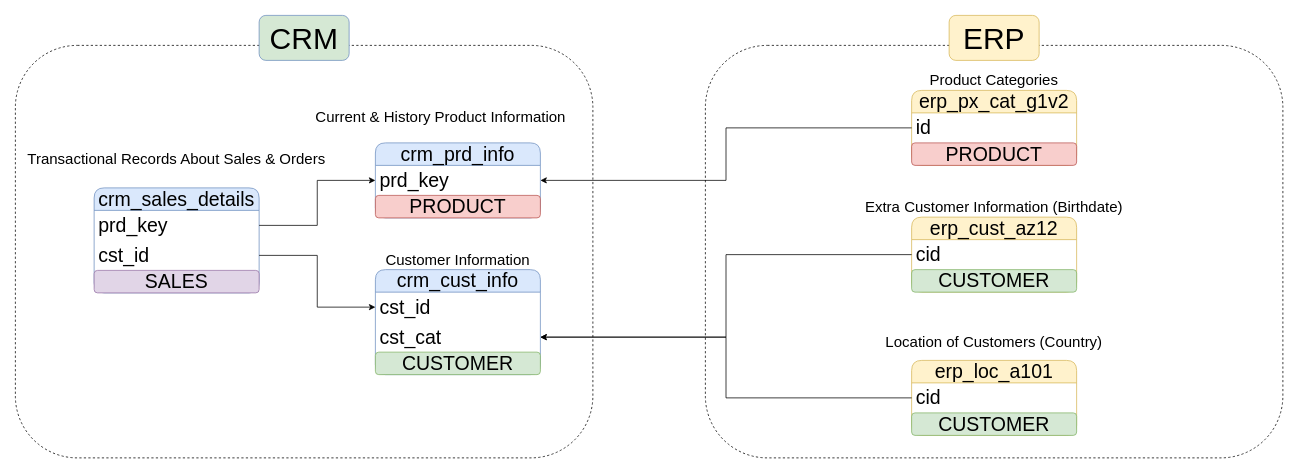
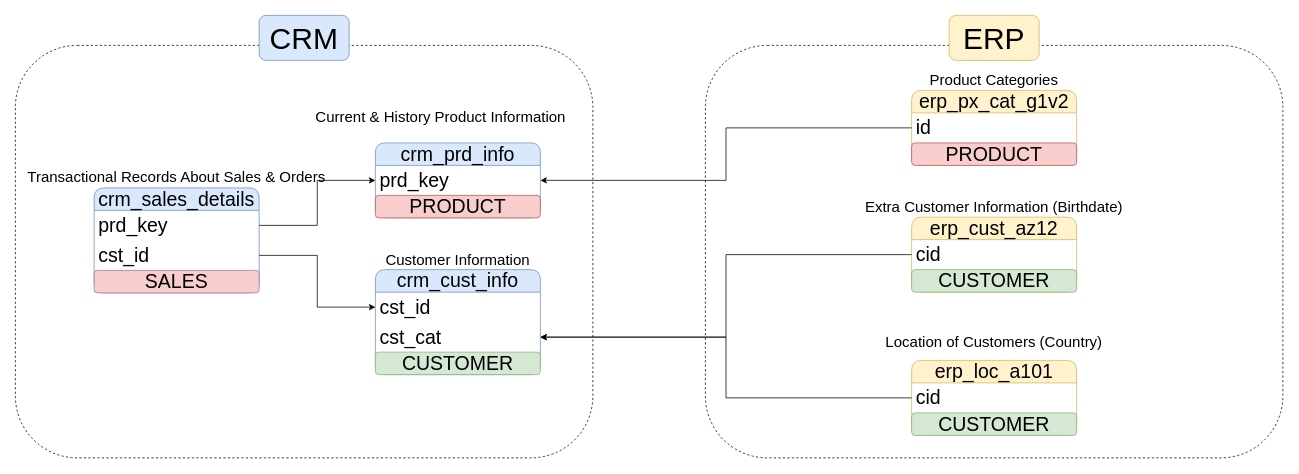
  <mxCell id="0" />
  <mxCell id="1" parent="0" />
  <mxCell id="2" value="" style="rounded=1;whiteSpace=wrap;html=1;fillColor=none;dashed=1;" parent="1" vertex="1"><mxGeometry x="20" y="60" width="770" height="550" as="geometry" /></mxCell>
  <mxCell id="3" value="" style="rounded=1;whiteSpace=wrap;html=1;fillColor=none;dashed=1;" parent="1" vertex="1"><mxGeometry x="940" y="60" width="770" height="550" as="geometry" /></mxCell>
  <mxCell id="4" value="crm_cust_info" style="swimlane;fontStyle=0;childLayout=stackLayout;horizontal=1;startSize=30;horizontalStack=0;resizeParent=1;resizeParentMax=0;resizeLast=0;collapsible=1;marginBottom=0;whiteSpace=wrap;html=1;rounded=1;fillColor=#dae8fc;strokeColor=#6c8ebf;fontSize=26;" parent="1" vertex="1"><mxGeometry x="500" y="359" width="220" height="140" as="geometry" /></mxCell>
  <mxCell id="5" value="cst_id" style="text;strokeColor=none;fillColor=none;align=left;verticalAlign=middle;spacingLeft=4;spacingRight=4;overflow=hidden;points=[[0,0.5],[1,0.5]];portConstraint=eastwest;rotatable=0;whiteSpace=wrap;html=1;fontSize=26;" parent="4" vertex="1"><mxGeometry y="30" width="220" height="40" as="geometry" /></mxCell>
  <mxCell id="6" value="cst_cat" style="text;strokeColor=none;fillColor=none;align=left;verticalAlign=middle;spacingLeft=4;spacingRight=4;overflow=hidden;points=[[0,0.5],[1,0.5]];portConstraint=eastwest;rotatable=0;whiteSpace=wrap;html=1;fontSize=26;" parent="4" vertex="1"><mxGeometry y="70" width="220" height="40" as="geometry" /></mxCell>
  <mxCell id="7" value="&lt;span style=&quot;font-size: 26px;&quot;&gt;CUSTOMER&lt;/span&gt;" style="rounded=1;whiteSpace=wrap;html=1;fillColor=#d5e8d4;strokeColor=#82b366;" vertex="1" parent="4"><mxGeometry y="110" width="220" height="30" as="geometry" /></mxCell>
  <mxCell id="8" value="&lt;font style=&quot;font-size: 20px;&quot;&gt;Customer Information&lt;/font&gt;" style="text;html=1;align=center;verticalAlign=middle;whiteSpace=wrap;rounded=0;" parent="1" vertex="1"><mxGeometry x="500" y="330" width="220" height="30" as="geometry" /></mxCell>
  <mxCell id="9" value="crm_prd_info" style="swimlane;fontStyle=0;childLayout=stackLayout;horizontal=1;startSize=30;horizontalStack=0;resizeParent=1;resizeParentMax=0;resizeLast=0;collapsible=1;marginBottom=0;whiteSpace=wrap;html=1;rounded=1;fillColor=#dae8fc;strokeColor=#6c8ebf;fontSize=26;" parent="1" vertex="1"><mxGeometry x="500" y="190" width="220" height="100" as="geometry" /></mxCell>
  <mxCell id="10" value="prd_key" style="text;strokeColor=none;fillColor=none;align=left;verticalAlign=middle;spacingLeft=4;spacingRight=4;overflow=hidden;points=[[0,0.5],[1,0.5]];portConstraint=eastwest;rotatable=0;whiteSpace=wrap;html=1;fontSize=26;" parent="9" vertex="1"><mxGeometry y="30" width="220" height="40" as="geometry" /></mxCell>
  <mxCell id="11" value="&lt;font style=&quot;font-size: 26px;&quot;&gt;PRODUCT&lt;/font&gt;" style="rounded=1;whiteSpace=wrap;html=1;fillColor=#f8cecc;strokeColor=#b85450;" vertex="1" parent="9"><mxGeometry y="70" width="220" height="30" as="geometry" /></mxCell>
  <mxCell id="12" value="&lt;font style=&quot;font-size: 20px;&quot;&gt;Current &amp;amp; History Product Information&amp;nbsp;&lt;/font&gt;" style="text;html=1;align=center;verticalAlign=middle;whiteSpace=wrap;rounded=0;" parent="1" vertex="1"><mxGeometry x="410" y="140" width="360" height="30" as="geometry" /></mxCell>
  <mxCell id="13" value="crm_sales_details" style="swimlane;fontStyle=0;childLayout=stackLayout;horizontal=1;startSize=30;horizontalStack=0;resizeParent=1;resizeParentMax=0;resizeLast=0;collapsible=1;marginBottom=0;whiteSpace=wrap;html=1;rounded=1;fillColor=#dae8fc;strokeColor=#6c8ebf;fontSize=26;" parent="1" vertex="1"><mxGeometry x="125" y="250" width="220" height="140" as="geometry" /></mxCell>
  <mxCell id="14" value="prd_key" style="text;strokeColor=none;fillColor=none;align=left;verticalAlign=middle;spacingLeft=4;spacingRight=4;overflow=hidden;points=[[0,0.5],[1,0.5]];portConstraint=eastwest;rotatable=0;whiteSpace=wrap;html=1;fontSize=26;" parent="13" vertex="1"><mxGeometry y="30" width="220" height="40" as="geometry" /></mxCell>
  <mxCell id="15" value="cst_id" style="text;strokeColor=none;fillColor=none;align=left;verticalAlign=middle;spacingLeft=4;spacingRight=4;overflow=hidden;points=[[0,0.5],[1,0.5]];portConstraint=eastwest;rotatable=0;whiteSpace=wrap;html=1;fontSize=26;" parent="13" vertex="1"><mxGeometry y="70" width="220" height="40" as="geometry" /></mxCell>
- <mxCell id="16" value="&lt;span style=&quot;font-size: 26px;&quot;&gt;SALES&lt;/span&gt;" style="rounded=1;whiteSpace=wrap;html=1;fillColor=#e1d5e7;strokeColor=#9673a6;" vertex="1" parent="13"><mxGeometry y="110" width="220" height="30" as="geometry" /></mxCell>
- <mxCell id="17" value="&lt;font style=&quot;font-size: 20px;&quot;&gt;Transactional Records About Sales &amp;amp; Orders&lt;/font&gt;" style="text;html=1;align=center;verticalAlign=middle;whiteSpace=wrap;rounded=0;" parent="1" vertex="1"><mxGeometry x="30" y="195" width="410" height="30" as="geometry" /></mxCell>
+ <mxCell id="16" value="&lt;span style=&quot;font-size: 26px;&quot;&gt;SALES&lt;/span&gt;" style="rounded=1;whiteSpace=wrap;html=1;fillColor=#f8cecc;strokeColor=#9673a6;" vertex="1" parent="13"><mxGeometry y="110" width="220" height="30" as="geometry" /></mxCell>
+ <mxCell id="17" value="&lt;font style=&quot;font-size: 20px;&quot;&gt;Transactional Records About Sales &amp;amp; Orders&lt;/font&gt;" style="text;html=1;align=center;verticalAlign=middle;whiteSpace=wrap;rounded=0;" parent="1" vertex="1"><mxGeometry x="30" y="220" width="410" height="30" as="geometry" /></mxCell>
  <mxCell id="18" style="edgeStyle=orthogonalEdgeStyle;rounded=0;orthogonalLoop=1;jettySize=auto;html=1;entryX=0;entryY=0.5;entryDx=0;entryDy=0;exitX=1;exitY=0.5;exitDx=0;exitDy=0;" parent="1" source="15" target="5" edge="1"><mxGeometry relative="1" as="geometry" /></mxCell>
  <mxCell id="19" style="edgeStyle=orthogonalEdgeStyle;rounded=0;orthogonalLoop=1;jettySize=auto;html=1;entryX=0;entryY=0.5;entryDx=0;entryDy=0;" parent="1" source="14" target="10" edge="1"><mxGeometry relative="1" as="geometry" /></mxCell>
  <mxCell id="20" value="erp_cust_az12" style="swimlane;fontStyle=0;childLayout=stackLayout;horizontal=1;startSize=30;horizontalStack=0;resizeParent=1;resizeParentMax=0;resizeLast=0;collapsible=1;marginBottom=0;whiteSpace=wrap;html=1;rounded=1;fillColor=#fff2cc;strokeColor=#d6b656;fontSize=26;" parent="1" vertex="1"><mxGeometry x="1215" y="289" width="220" height="100" as="geometry" /></mxCell>
  <mxCell id="21" value="cid" style="text;strokeColor=none;fillColor=none;align=left;verticalAlign=middle;spacingLeft=4;spacingRight=4;overflow=hidden;points=[[0,0.5],[1,0.5]];portConstraint=eastwest;rotatable=0;whiteSpace=wrap;html=1;fontSize=26;" parent="20" vertex="1"><mxGeometry y="30" width="220" height="40" as="geometry" /></mxCell>
  <mxCell id="22" value="&lt;span style=&quot;font-size: 26px;&quot;&gt;CUSTOMER&lt;/span&gt;" style="rounded=1;whiteSpace=wrap;html=1;fillColor=#d5e8d4;strokeColor=#82b366;" vertex="1" parent="20"><mxGeometry y="70" width="220" height="30" as="geometry" /></mxCell>
  <mxCell id="23" value="&lt;font style=&quot;font-size: 20px;&quot;&gt;Extra Customer Information (Birthdate)&lt;/font&gt;" style="text;html=1;align=center;verticalAlign=middle;whiteSpace=wrap;rounded=0;" parent="1" vertex="1"><mxGeometry x="1140" y="259" width="370" height="30" as="geometry" /></mxCell>
  <mxCell id="24" style="edgeStyle=orthogonalEdgeStyle;rounded=0;orthogonalLoop=1;jettySize=auto;html=1;entryX=1;entryY=0.5;entryDx=0;entryDy=0;" parent="1" source="21" target="6" edge="1"><mxGeometry relative="1" as="geometry" /></mxCell>
  <mxCell id="25" value="erp_loc_a101" style="swimlane;fontStyle=0;childLayout=stackLayout;horizontal=1;startSize=30;horizontalStack=0;resizeParent=1;resizeParentMax=0;resizeLast=0;collapsible=1;marginBottom=0;whiteSpace=wrap;html=1;rounded=1;fillColor=#fff2cc;strokeColor=#d6b656;fontSize=26;" parent="1" vertex="1"><mxGeometry x="1215" y="480" width="220" height="100" as="geometry" /></mxCell>
  <mxCell id="26" value="cid" style="text;strokeColor=none;fillColor=none;align=left;verticalAlign=middle;spacingLeft=4;spacingRight=4;overflow=hidden;points=[[0,0.5],[1,0.5]];portConstraint=eastwest;rotatable=0;whiteSpace=wrap;html=1;fontSize=26;" parent="25" vertex="1"><mxGeometry y="30" width="220" height="40" as="geometry" /></mxCell>
  <mxCell id="27" value="&lt;span style=&quot;font-size: 26px;&quot;&gt;CUSTOMER&lt;/span&gt;" style="rounded=1;whiteSpace=wrap;html=1;fillColor=#d5e8d4;strokeColor=#82b366;" vertex="1" parent="25"><mxGeometry y="70" width="220" height="30" as="geometry" /></mxCell>
  <mxCell id="28" value="&lt;font style=&quot;font-size: 20px;&quot;&gt;Location of Customers (Country)&lt;/font&gt;" style="text;html=1;align=center;verticalAlign=middle;whiteSpace=wrap;rounded=0;" parent="1" vertex="1"><mxGeometry x="1140" y="440" width="370" height="30" as="geometry" /></mxCell>
  <mxCell id="29" style="edgeStyle=orthogonalEdgeStyle;rounded=0;orthogonalLoop=1;jettySize=auto;html=1;entryX=1;entryY=0.5;entryDx=0;entryDy=0;" parent="1" source="26" target="6" edge="1"><mxGeometry relative="1" as="geometry" /></mxCell>
  <mxCell id="30" value="erp_px_cat_g1v2" style="swimlane;fontStyle=0;childLayout=stackLayout;horizontal=1;startSize=30;horizontalStack=0;resizeParent=1;resizeParentMax=0;resizeLast=0;collapsible=1;marginBottom=0;whiteSpace=wrap;html=1;rounded=1;fillColor=#fff2cc;strokeColor=#d6b656;fontSize=26;" parent="1" vertex="1"><mxGeometry x="1215" y="120" width="220" height="100" as="geometry" /></mxCell>
  <mxCell id="31" value="id" style="text;strokeColor=none;fillColor=none;align=left;verticalAlign=middle;spacingLeft=4;spacingRight=4;overflow=hidden;points=[[0,0.5],[1,0.5]];portConstraint=eastwest;rotatable=0;whiteSpace=wrap;html=1;fontSize=26;" parent="30" vertex="1"><mxGeometry y="30" width="220" height="40" as="geometry" /></mxCell>
  <mxCell id="32" value="&lt;font style=&quot;font-size: 26px;&quot;&gt;PRODUCT&lt;/font&gt;" style="rounded=1;whiteSpace=wrap;html=1;fillColor=#f8cecc;strokeColor=#b85450;" vertex="1" parent="30"><mxGeometry y="70" width="220" height="30" as="geometry" /></mxCell>
  <mxCell id="33" value="&lt;font style=&quot;font-size: 20px;&quot;&gt;Product Categories&lt;/font&gt;" style="text;html=1;align=center;verticalAlign=middle;whiteSpace=wrap;rounded=0;" parent="1" vertex="1"><mxGeometry x="1140" y="90" width="370" height="30" as="geometry" /></mxCell>
  <mxCell id="34" style="edgeStyle=orthogonalEdgeStyle;rounded=0;orthogonalLoop=1;jettySize=auto;html=1;entryX=1;entryY=0.5;entryDx=0;entryDy=0;" parent="1" source="31" target="10" edge="1"><mxGeometry relative="1" as="geometry" /></mxCell>
- <mxCell id="35" value="&lt;font style=&quot;font-size: 40px;&quot;&gt;CRM&lt;/font&gt;" style="rounded=1;whiteSpace=wrap;html=1;fillColor=#d5e8d4;strokeColor=#6c8ebf;" parent="1" vertex="1"><mxGeometry x="345" y="20" width="120" height="60" as="geometry" /></mxCell>
+ <mxCell id="35" value="&lt;font style=&quot;font-size: 40px;&quot;&gt;CRM&lt;/font&gt;" style="rounded=1;whiteSpace=wrap;html=1;fillColor=#dae8fc;strokeColor=#6c8ebf;" parent="1" vertex="1"><mxGeometry x="345" y="20" width="120" height="60" as="geometry" /></mxCell>
  <mxCell id="36" value="&lt;font style=&quot;font-size: 40px;&quot;&gt;ERP&lt;/font&gt;" style="rounded=1;whiteSpace=wrap;html=1;fillColor=#fff2cc;strokeColor=#d6b656;" parent="1" vertex="1"><mxGeometry x="1265" y="20" width="120" height="60" as="geometry" /></mxCell>
